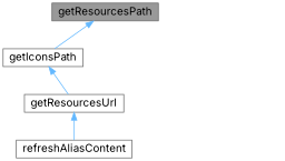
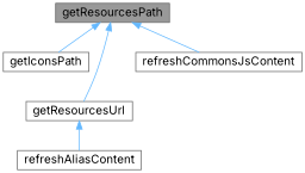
  digraph {
    fontname=Inter
    rankdir=TB
    node [color=grey40 fillcolor=white fontname=Inter fontsize=14 shape=box style=filled]
    edge [color=steelblue1 dir=back fontname=Inter fontsize=14 labelfontname=Helvetica labelfontsize=14 style=solid]
    n1 [color=gray40 fillcolor=grey60 fontcolor=black height=0.2 label=getResourcesPath width=0.4]
    n2 [height=0.2 label=getIconsPath width=0.4]
    n3 [height=0.2 label=getResourcesUrl width=0.4]
+   n4 [height=0.2 label=refreshCommonsJsContent width=0.4]
    n5 [height=0.2 label=refreshAliasContent width=0.4]
    n1 -> n2
-   n2 -> n3
+   n1 -> n3
+   n1 -> n4
    n3 -> n5
  }
